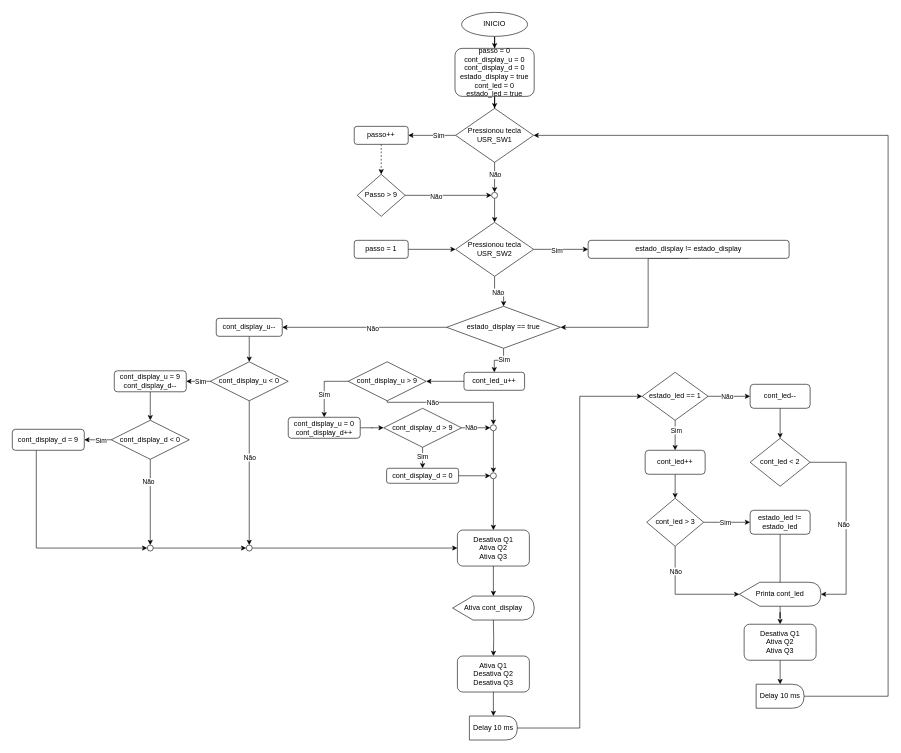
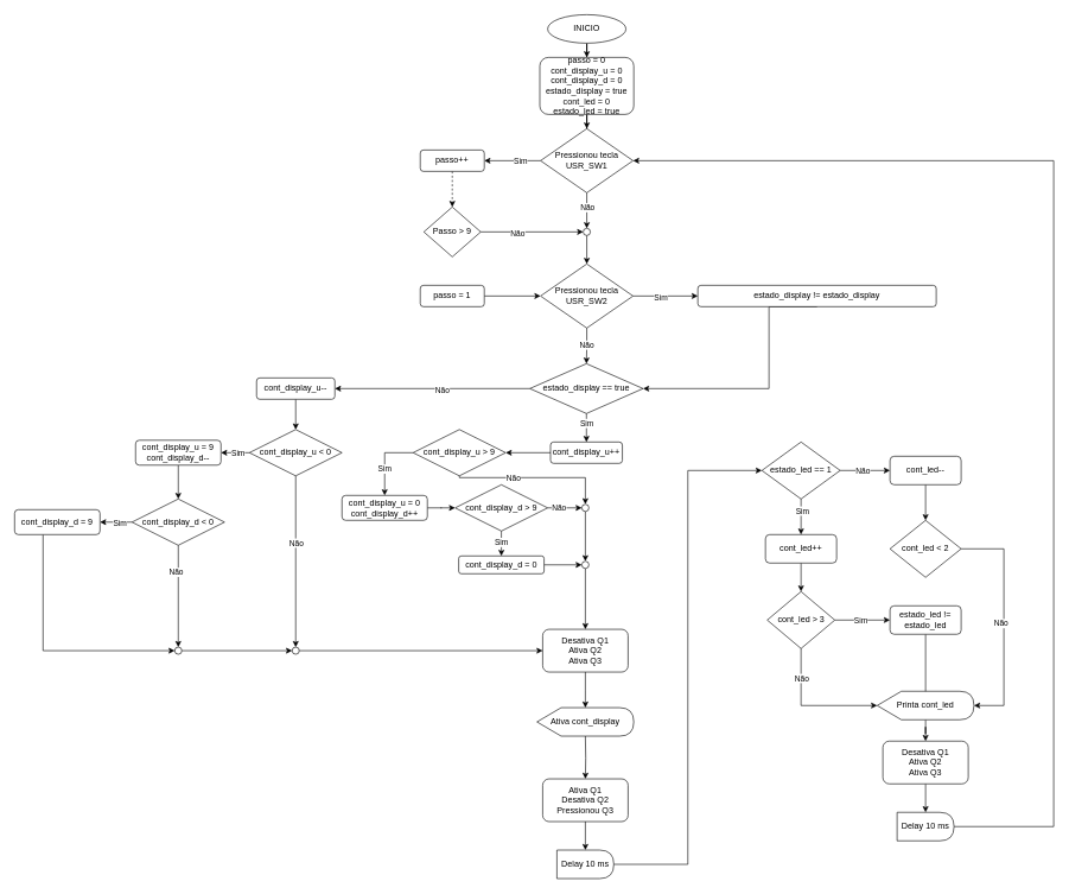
  <mxCell id="0" />
  <mxCell id="1" parent="0" />
  <mxCell id="2" style="edgeStyle=orthogonalEdgeStyle;rounded=0;orthogonalLoop=1;jettySize=auto;html=1;entryX=0.5;entryY=0;entryDx=0;entryDy=0;" parent="1" source="3" target="17" edge="1"><mxGeometry relative="1" as="geometry" /></mxCell>
  <mxCell id="3" value="INICIO" style="ellipse;whiteSpace=wrap;html=1;" parent="1" vertex="1"><mxGeometry x="769" y="20" width="110" height="40" as="geometry" /></mxCell>
  <mxCell id="4" style="edgeStyle=orthogonalEdgeStyle;rounded=0;orthogonalLoop=1;jettySize=auto;html=1;entryX=0.5;entryY=0;entryDx=0;entryDy=0;" parent="1" source="8" target="22" edge="1"><mxGeometry relative="1" as="geometry"><mxPoint x="824" y="310" as="targetPoint" /></mxGeometry></mxCell>
  <mxCell id="5" value="Não" style="edgeLabel;html=1;align=center;verticalAlign=middle;resizable=0;points=[];" parent="4" vertex="1" connectable="0"><mxGeometry x="-0.3" y="-1" relative="1" as="geometry"><mxPoint x="1" y="2" as="offset" /></mxGeometry></mxCell>
  <mxCell id="6" style="edgeStyle=orthogonalEdgeStyle;rounded=0;orthogonalLoop=1;jettySize=auto;html=1;entryX=1;entryY=0.5;entryDx=0;entryDy=0;" parent="1" source="8" target="15" edge="1"><mxGeometry relative="1" as="geometry" /></mxCell>
  <mxCell id="7" value="Sim" style="edgeLabel;html=1;align=center;verticalAlign=middle;resizable=0;points=[];" parent="6" vertex="1" connectable="0"><mxGeometry x="-0.24" y="-2" relative="1" as="geometry"><mxPoint x="1" y="2" as="offset" /></mxGeometry></mxCell>
  <mxCell id="8" value="Pressionou tecla USR_SW1" style="rhombus;whiteSpace=wrap;html=1;" parent="1" vertex="1"><mxGeometry x="759" y="180" width="130" height="90" as="geometry" /></mxCell>
  <mxCell id="9" style="edgeStyle=orthogonalEdgeStyle;rounded=0;orthogonalLoop=1;jettySize=auto;html=1;entryX=0;entryY=0.5;entryDx=0;entryDy=0;" parent="1" source="13" target="26" edge="1"><mxGeometry relative="1" as="geometry" /></mxCell>
  <mxCell id="10" value="Sim" style="edgeLabel;html=1;align=center;verticalAlign=middle;resizable=0;points=[];" parent="9" vertex="1" connectable="0"><mxGeometry x="-0.165" y="-1" relative="1" as="geometry"><mxPoint as="offset" /></mxGeometry></mxCell>
  <mxCell id="11" style="edgeStyle=orthogonalEdgeStyle;rounded=0;orthogonalLoop=1;jettySize=auto;html=1;entryX=0.5;entryY=0;entryDx=0;entryDy=0;" parent="1" source="13" target="31" edge="1"><mxGeometry relative="1" as="geometry" /></mxCell>
  <mxCell id="12" value="Não" style="edgeLabel;html=1;align=center;verticalAlign=middle;resizable=0;points=[];" parent="11" vertex="1" connectable="0"><mxGeometry x="-0.08" y="-1" relative="1" as="geometry"><mxPoint as="offset" /></mxGeometry></mxCell>
  <mxCell id="13" value="Pressionou tecla USR_SW2" style="rhombus;whiteSpace=wrap;html=1;" parent="1" vertex="1"><mxGeometry x="759" y="370" width="130" height="90" as="geometry" /></mxCell>
  <mxCell id="14" style="edgeStyle=orthogonalEdgeStyle;rounded=0;orthogonalLoop=1;jettySize=auto;html=1;entryX=0.5;entryY=0;entryDx=0;entryDy=0;dashed=1;" parent="1" source="15" target="20" edge="1"><mxGeometry relative="1" as="geometry" /></mxCell>
  <mxCell id="15" value="passo++" style="rounded=1;whiteSpace=wrap;html=1;" parent="1" vertex="1"><mxGeometry x="590" y="210" width="90" height="30" as="geometry" /></mxCell>
  <mxCell id="16" style="edgeStyle=orthogonalEdgeStyle;rounded=0;orthogonalLoop=1;jettySize=auto;html=1;entryX=0.5;entryY=0;entryDx=0;entryDy=0;" parent="1" source="17" target="8" edge="1"><mxGeometry relative="1" as="geometry" /></mxCell>
  <mxCell id="17" value="passo = 0&lt;div&gt;cont_display_u = 0&lt;/div&gt;&lt;div&gt;cont_display_d = 0&lt;/div&gt;&lt;div&gt;estado_display = true&lt;/div&gt;&lt;div&gt;cont_led = 0&lt;/div&gt;&lt;div&gt;estado_led = true&lt;/div&gt;" style="rounded=1;whiteSpace=wrap;html=1;" parent="1" vertex="1"><mxGeometry x="758" y="80" width="132" height="80" as="geometry" /></mxCell>
  <mxCell id="18" style="edgeStyle=orthogonalEdgeStyle;rounded=0;orthogonalLoop=1;jettySize=auto;html=1;entryX=0;entryY=0.5;entryDx=0;entryDy=0;" parent="1" source="20" target="22" edge="1"><mxGeometry relative="1" as="geometry" /></mxCell>
  <mxCell id="19" value="Não" style="edgeLabel;html=1;align=center;verticalAlign=middle;resizable=0;points=[];" parent="18" vertex="1" connectable="0"><mxGeometry x="-0.292" y="-1" relative="1" as="geometry"><mxPoint as="offset" /></mxGeometry></mxCell>
  <mxCell id="20" value="Passo &amp;gt; 9" style="rhombus;whiteSpace=wrap;html=1;" parent="1" vertex="1"><mxGeometry x="595" y="290" width="80" height="70" as="geometry" /></mxCell>
  <mxCell id="21" style="edgeStyle=orthogonalEdgeStyle;rounded=0;orthogonalLoop=1;jettySize=auto;html=1;entryX=0.5;entryY=0;entryDx=0;entryDy=0;" parent="1" source="22" target="13" edge="1"><mxGeometry relative="1" as="geometry" /></mxCell>
  <mxCell id="22" value="" style="ellipse;whiteSpace=wrap;html=1;aspect=fixed;" parent="1" vertex="1"><mxGeometry x="819" y="320" width="10" height="10" as="geometry" /></mxCell>
  <mxCell id="23" style="edgeStyle=orthogonalEdgeStyle;rounded=0;orthogonalLoop=1;jettySize=auto;html=1;entryX=0;entryY=0.5;entryDx=0;entryDy=0;" parent="1" source="24" target="13" edge="1"><mxGeometry relative="1" as="geometry" /></mxCell>
  <mxCell id="24" value="passo = 1" style="rounded=1;whiteSpace=wrap;html=1;" parent="1" vertex="1"><mxGeometry x="590" y="400" width="90" height="30" as="geometry" /></mxCell>
  <mxCell id="25" style="edgeStyle=orthogonalEdgeStyle;rounded=0;orthogonalLoop=1;jettySize=auto;html=1;entryX=1;entryY=0.5;entryDx=0;entryDy=0;exitX=0.5;exitY=1;exitDx=0;exitDy=0;" parent="1" source="26" target="31" edge="1"><mxGeometry relative="1" as="geometry"><Array as="points"><mxPoint x="1080" y="545" /></Array></mxGeometry></mxCell>
  <mxCell id="26" value="estado_display != estado_display" style="rounded=1;whiteSpace=wrap;html=1;" parent="1" vertex="1"><mxGeometry x="980" y="400" width="335" height="30" as="geometry" /></mxCell>
  <mxCell id="27" style="edgeStyle=orthogonalEdgeStyle;rounded=0;orthogonalLoop=1;jettySize=auto;html=1;entryX=0.5;entryY=0;entryDx=0;entryDy=0;" parent="1" source="31" target="35" edge="1"><mxGeometry relative="1" as="geometry" /></mxCell>
  <mxCell id="28" value="Sim" style="edgeLabel;html=1;align=center;verticalAlign=middle;resizable=0;points=[];" parent="27" vertex="1" connectable="0"><mxGeometry x="-0.35" relative="1" as="geometry"><mxPoint as="offset" /></mxGeometry></mxCell>
  <mxCell id="29" style="edgeStyle=orthogonalEdgeStyle;rounded=0;orthogonalLoop=1;jettySize=auto;html=1;entryX=1;entryY=0.5;entryDx=0;entryDy=0;exitX=0;exitY=0.5;exitDx=0;exitDy=0;" parent="1" source="31" target="33" edge="1"><mxGeometry relative="1" as="geometry"><mxPoint x="524" y="545" as="sourcePoint" /></mxGeometry></mxCell>
  <mxCell id="30" value="Não" style="edgeLabel;html=1;align=center;verticalAlign=middle;resizable=0;points=[];" parent="29" vertex="1" connectable="0"><mxGeometry x="-0.098" y="2" relative="1" as="geometry"><mxPoint as="offset" /></mxGeometry></mxCell>
- <mxCell id="31" value="estado_display == true" style="rhombus;whiteSpace=wrap;html=1;" parent="1" vertex="1"><mxGeometry x="744" y="510" width="190" height="70" as="geometry" /></mxCell>
+ <mxCell id="31" value="estado_display == true" style="rhombus;whiteSpace=wrap;html=1;" parent="1" vertex="1"><mxGeometry x="744" y="510" width="159" height="70" as="geometry" /></mxCell>
  <mxCell id="32" value="" style="edgeStyle=orthogonalEdgeStyle;rounded=0;orthogonalLoop=1;jettySize=auto;html=1;" parent="1" source="33" target="75" edge="1"><mxGeometry relative="1" as="geometry" /></mxCell>
  <mxCell id="33" value="cont_display_u--" style="rounded=1;whiteSpace=wrap;html=1;" parent="1" vertex="1"><mxGeometry x="360" y="530" width="110" height="30" as="geometry" /></mxCell>
  <mxCell id="34" value="" style="edgeStyle=orthogonalEdgeStyle;rounded=0;orthogonalLoop=1;jettySize=auto;html=1;" parent="1" source="35" target="82" edge="1"><mxGeometry relative="1" as="geometry" /></mxCell>
- <mxCell id="35" value="cont_led_u++" style="rounded=1;whiteSpace=wrap;html=1;" parent="1" vertex="1"><mxGeometry x="773" y="620" width="101" height="30" as="geometry" /></mxCell>
+ <mxCell id="35" value="cont_display_u++" style="rounded=1;whiteSpace=wrap;html=1;" parent="1" vertex="1"><mxGeometry x="773" y="620" width="101" height="30" as="geometry" /></mxCell>
  <mxCell id="36" style="edgeStyle=orthogonalEdgeStyle;rounded=0;orthogonalLoop=1;jettySize=auto;html=1;entryX=0.5;entryY=0;entryDx=0;entryDy=0;" parent="1" source="37" edge="1"><mxGeometry relative="1" as="geometry"><mxPoint x="822" y="993" as="targetPoint" /></mxGeometry></mxCell>
  <mxCell id="37" value="Desativa Q1&lt;div&gt;Ativa Q2&lt;/div&gt;&lt;div&gt;Ativa Q3&lt;/div&gt;" style="rounded=1;whiteSpace=wrap;html=1;" parent="1" vertex="1"><mxGeometry x="762" y="883" width="120" height="60" as="geometry" /></mxCell>
  <mxCell id="38" style="edgeStyle=orthogonalEdgeStyle;rounded=0;orthogonalLoop=1;jettySize=auto;html=1;entryX=0.5;entryY=0;entryDx=0;entryDy=0;" parent="1" target="40" edge="1"><mxGeometry relative="1" as="geometry"><mxPoint x="822" y="1033" as="sourcePoint" /></mxGeometry></mxCell>
  <mxCell id="39" style="edgeStyle=orthogonalEdgeStyle;rounded=0;orthogonalLoop=1;jettySize=auto;html=1;entryX=0.5;entryY=0;entryDx=0;entryDy=0;" parent="1" source="40" target="43" edge="1"><mxGeometry relative="1" as="geometry" /></mxCell>
- <mxCell id="40" value="Ativa Q1&lt;div&gt;Desativa Q2&lt;/div&gt;&lt;div&gt;Desativa Q3&lt;/div&gt;" style="rounded=1;whiteSpace=wrap;html=1;" parent="1" vertex="1"><mxGeometry x="762" y="1093" width="120" height="60" as="geometry" /></mxCell>
+ <mxCell id="40" value="Ativa Q1&lt;div&gt;Desativa Q2&lt;/div&gt;&lt;div&gt;Pressionou Q3&lt;/div&gt;" style="rounded=1;whiteSpace=wrap;html=1;" parent="1" vertex="1"><mxGeometry x="762" y="1093" width="120" height="60" as="geometry" /></mxCell>
  <mxCell id="41" value="Ativa cont_display" style="shape=display;whiteSpace=wrap;html=1;" parent="1" vertex="1"><mxGeometry x="754" y="993" width="136" height="40" as="geometry" /></mxCell>
  <mxCell id="42" style="edgeStyle=orthogonalEdgeStyle;rounded=0;orthogonalLoop=1;jettySize=auto;html=1;entryX=0;entryY=0.5;entryDx=0;entryDy=0;" parent="1" source="43" target="48" edge="1"><mxGeometry relative="1" as="geometry" /></mxCell>
  <mxCell id="43" value="Delay 10 ms" style="shape=delay;whiteSpace=wrap;html=1;" parent="1" vertex="1"><mxGeometry x="782" y="1193" width="80" height="40" as="geometry" /></mxCell>
  <mxCell id="44" value="" style="edgeStyle=orthogonalEdgeStyle;rounded=0;orthogonalLoop=1;jettySize=auto;html=1;" parent="1" source="48" target="52" edge="1"><mxGeometry relative="1" as="geometry" /></mxCell>
  <mxCell id="45" value="Não" style="edgeLabel;html=1;align=center;verticalAlign=middle;resizable=0;points=[];" parent="44" vertex="1" connectable="0"><mxGeometry x="-0.114" relative="1" as="geometry"><mxPoint as="offset" /></mxGeometry></mxCell>
  <mxCell id="46" value="" style="edgeStyle=orthogonalEdgeStyle;rounded=0;orthogonalLoop=1;jettySize=auto;html=1;" parent="1" source="48" target="50" edge="1"><mxGeometry relative="1" as="geometry" /></mxCell>
  <mxCell id="47" value="Sim" style="edgeLabel;html=1;align=center;verticalAlign=middle;resizable=0;points=[];" parent="46" vertex="1" connectable="0"><mxGeometry x="-0.36" y="1" relative="1" as="geometry"><mxPoint as="offset" /></mxGeometry></mxCell>
  <mxCell id="48" value="estado_led == 1" style="rhombus;whiteSpace=wrap;html=1;" parent="1" vertex="1"><mxGeometry x="1070" y="620" width="110" height="80" as="geometry" /></mxCell>
  <mxCell id="49" value="" style="edgeStyle=orthogonalEdgeStyle;rounded=0;orthogonalLoop=1;jettySize=auto;html=1;" parent="1" source="50" target="55" edge="1"><mxGeometry relative="1" as="geometry" /></mxCell>
  <mxCell id="50" value="cont_led++" style="rounded=1;whiteSpace=wrap;html=1;" parent="1" vertex="1"><mxGeometry x="1075" y="750" width="100" height="40" as="geometry" /></mxCell>
  <mxCell id="51" value="" style="edgeStyle=orthogonalEdgeStyle;rounded=0;orthogonalLoop=1;jettySize=auto;html=1;" parent="1" source="52" target="56" edge="1"><mxGeometry relative="1" as="geometry" /></mxCell>
  <mxCell id="52" value="cont_led--" style="rounded=1;whiteSpace=wrap;html=1;" parent="1" vertex="1"><mxGeometry x="1250" y="640" width="100" height="40" as="geometry" /></mxCell>
  <mxCell id="53" value="" style="edgeStyle=orthogonalEdgeStyle;rounded=0;orthogonalLoop=1;jettySize=auto;html=1;" parent="1" source="55" target="60" edge="1"><mxGeometry relative="1" as="geometry" /></mxCell>
  <mxCell id="54" value="Sim" style="edgeLabel;html=1;align=center;verticalAlign=middle;resizable=0;points=[];" parent="53" vertex="1" connectable="0"><mxGeometry x="-0.084" relative="1" as="geometry"><mxPoint x="1" as="offset" /></mxGeometry></mxCell>
  <mxCell id="55" value="cont_led &amp;gt; 3" style="rhombus;whiteSpace=wrap;html=1;" parent="1" vertex="1"><mxGeometry x="1077.5" y="830" width="95" height="80" as="geometry" /></mxCell>
  <mxCell id="56" value="cont_led &amp;lt; 2" style="rhombus;whiteSpace=wrap;html=1;" parent="1" vertex="1"><mxGeometry x="1250" y="730" width="100" height="80" as="geometry" /></mxCell>
  <mxCell id="57" value="" style="edgeStyle=orthogonalEdgeStyle;rounded=0;orthogonalLoop=1;jettySize=auto;html=1;" parent="1" source="58" target="66" edge="1"><mxGeometry relative="1" as="geometry" /></mxCell>
  <mxCell id="58" value="Printa cont_led" style="shape=display;whiteSpace=wrap;html=1;" parent="1" vertex="1"><mxGeometry x="1232" y="970" width="136" height="40" as="geometry" /></mxCell>
  <mxCell id="59" value="" style="edgeStyle=orthogonalEdgeStyle;rounded=0;orthogonalLoop=1;jettySize=auto;html=1;endArrow=none;" parent="1" source="60" target="58" edge="1"><mxGeometry relative="1" as="geometry" /></mxCell>
  <mxCell id="60" value="estado_led != estado_led" style="rounded=1;whiteSpace=wrap;html=1;" parent="1" vertex="1"><mxGeometry x="1250" y="850" width="100" height="40" as="geometry" /></mxCell>
  <mxCell id="61" style="edgeStyle=orthogonalEdgeStyle;rounded=0;orthogonalLoop=1;jettySize=auto;html=1;entryX=0;entryY=0.5;entryDx=0;entryDy=0;entryPerimeter=0;" parent="1" source="55" target="58" edge="1"><mxGeometry relative="1" as="geometry"><Array as="points"><mxPoint x="1125" y="990" /></Array></mxGeometry></mxCell>
  <mxCell id="62" value="Não" style="edgeLabel;html=1;align=center;verticalAlign=middle;resizable=0;points=[];" parent="61" vertex="1" connectable="0"><mxGeometry x="-0.561" relative="1" as="geometry"><mxPoint as="offset" /></mxGeometry></mxCell>
  <mxCell id="63" style="edgeStyle=orthogonalEdgeStyle;rounded=0;orthogonalLoop=1;jettySize=auto;html=1;entryX=1;entryY=0.5;entryDx=0;entryDy=0;entryPerimeter=0;" parent="1" source="56" target="58" edge="1"><mxGeometry relative="1" as="geometry"><Array as="points"><mxPoint x="1410" y="770" /><mxPoint x="1410" y="990" /></Array></mxGeometry></mxCell>
  <mxCell id="64" value="Não" style="edgeLabel;html=1;align=center;verticalAlign=middle;resizable=0;points=[];" parent="63" vertex="1" connectable="0"><mxGeometry x="0.019" y="-5" relative="1" as="geometry"><mxPoint as="offset" /></mxGeometry></mxCell>
  <mxCell id="65" value="" style="edgeStyle=orthogonalEdgeStyle;rounded=0;orthogonalLoop=1;jettySize=auto;html=1;" parent="1" source="66" target="68" edge="1"><mxGeometry relative="1" as="geometry" /></mxCell>
  <mxCell id="66" value="Desativa Q1&lt;div&gt;Ativa Q2&lt;/div&gt;&lt;div&gt;Ativa Q3&lt;/div&gt;" style="rounded=1;whiteSpace=wrap;html=1;" parent="1" vertex="1"><mxGeometry x="1240" y="1040" width="120" height="60" as="geometry" /></mxCell>
  <mxCell id="67" style="edgeStyle=orthogonalEdgeStyle;rounded=0;orthogonalLoop=1;jettySize=auto;html=1;entryX=1;entryY=0.5;entryDx=0;entryDy=0;" parent="1" source="68" target="8" edge="1"><mxGeometry relative="1" as="geometry"><Array as="points"><mxPoint x="1480" y="1160" /><mxPoint x="1480" y="225" /></Array></mxGeometry></mxCell>
  <mxCell id="68" value="Delay 10 ms" style="shape=delay;whiteSpace=wrap;html=1;" parent="1" vertex="1"><mxGeometry x="1260" y="1140" width="80" height="40" as="geometry" /></mxCell>
  <mxCell id="69" value="" style="edgeStyle=orthogonalEdgeStyle;rounded=0;orthogonalLoop=1;jettySize=auto;html=1;" edge="1" parent="1" source="70" target="89"><mxGeometry relative="1" as="geometry" /></mxCell>
  <mxCell id="70" value="cont_display_u = 9&lt;div&gt;cont_display_d--&lt;/div&gt;" style="rounded=1;whiteSpace=wrap;html=1;" parent="1" vertex="1"><mxGeometry x="190" y="617.5" width="120" height="35" as="geometry" /></mxCell>
  <mxCell id="71" value="" style="edgeStyle=orthogonalEdgeStyle;rounded=0;orthogonalLoop=1;jettySize=auto;html=1;" parent="1" source="75" target="70" edge="1"><mxGeometry relative="1" as="geometry" /></mxCell>
  <mxCell id="72" value="Sim" style="edgeLabel;html=1;align=center;verticalAlign=middle;resizable=0;points=[];" parent="71" vertex="1" connectable="0"><mxGeometry x="-0.17" relative="1" as="geometry"><mxPoint as="offset" /></mxGeometry></mxCell>
  <mxCell id="73" value="" style="edgeStyle=orthogonalEdgeStyle;rounded=0;orthogonalLoop=1;jettySize=auto;html=1;" parent="1" source="75" target="77" edge="1"><mxGeometry relative="1" as="geometry" /></mxCell>
  <mxCell id="74" value="Não" style="edgeLabel;html=1;align=center;verticalAlign=middle;resizable=0;points=[];" parent="73" vertex="1" connectable="0"><mxGeometry x="-0.217" relative="1" as="geometry"><mxPoint as="offset" /></mxGeometry></mxCell>
  <mxCell id="75" value="cont_display_u &amp;lt; 0" style="rhombus;whiteSpace=wrap;html=1;" parent="1" vertex="1"><mxGeometry x="350" y="602.5" width="130" height="65" as="geometry" /></mxCell>
  <mxCell id="76" value="" style="edgeStyle=orthogonalEdgeStyle;rounded=0;orthogonalLoop=1;jettySize=auto;html=1;entryX=0;entryY=0.5;entryDx=0;entryDy=0;" parent="1" source="77" target="37" edge="1"><mxGeometry relative="1" as="geometry"><mxPoint x="718" y="813" as="targetPoint" /></mxGeometry></mxCell>
  <mxCell id="77" value="" style="ellipse;whiteSpace=wrap;html=1;aspect=fixed;" parent="1" vertex="1"><mxGeometry y="908" width="10" height="10" as="geometry" x="410" /></mxCell>
  <mxCell id="78" style="edgeStyle=orthogonalEdgeStyle;rounded=0;orthogonalLoop=1;jettySize=auto;html=1;entryX=0.5;entryY=0;entryDx=0;entryDy=0;" parent="1" source="82" target="84" edge="1"><mxGeometry relative="1" as="geometry"><Array as="points"><mxPoint x="540" y="635" /></Array></mxGeometry></mxCell>
  <mxCell id="79" value="Sim" style="edgeLabel;html=1;align=center;verticalAlign=middle;resizable=0;points=[];" parent="78" vertex="1" connectable="0"><mxGeometry x="0.231" y="-1" relative="1" as="geometry"><mxPoint as="offset" /></mxGeometry></mxCell>
  <mxCell id="80" style="edgeStyle=orthogonalEdgeStyle;rounded=0;orthogonalLoop=1;jettySize=auto;html=1;entryX=0.5;entryY=0;entryDx=0;entryDy=0;" edge="1" parent="1" source="82" target="100"><mxGeometry relative="1" as="geometry"><Array as="points"><mxPoint x="645" y="670" /><mxPoint x="822" y="670" /></Array></mxGeometry></mxCell>
  <mxCell id="81" value="Não" style="edgeLabel;html=1;align=center;verticalAlign=middle;resizable=0;points=[];" vertex="1" connectable="0" parent="80"><mxGeometry x="-0.281" relative="1" as="geometry"><mxPoint as="offset" /></mxGeometry></mxCell>
  <mxCell id="82" value="cont_display_u &amp;gt; 9" style="rhombus;whiteSpace=wrap;html=1;" parent="1" vertex="1"><mxGeometry x="580" y="602.5" width="130" height="65" as="geometry" /></mxCell>
  <mxCell id="83" value="" style="edgeStyle=orthogonalEdgeStyle;rounded=0;orthogonalLoop=1;jettySize=auto;html=1;" edge="1" parent="1" source="84" target="98"><mxGeometry relative="1" as="geometry" /></mxCell>
  <mxCell id="84" value="cont_display_u = 0&lt;div&gt;cont_display_d++&lt;/div&gt;" style="rounded=1;whiteSpace=wrap;html=1;" parent="1" vertex="1"><mxGeometry x="480" y="695" width="120" height="35" as="geometry" /></mxCell>
  <mxCell id="85" value="" style="edgeStyle=orthogonalEdgeStyle;rounded=0;orthogonalLoop=1;jettySize=auto;html=1;" edge="1" parent="1" source="89" target="91"><mxGeometry relative="1" as="geometry" /></mxCell>
  <mxCell id="86" value="Sim" style="edgeLabel;html=1;align=center;verticalAlign=middle;resizable=0;points=[];" vertex="1" connectable="0" parent="85"><mxGeometry x="-0.2" y="1" relative="1" as="geometry"><mxPoint as="offset" /></mxGeometry></mxCell>
  <mxCell id="87" value="" style="edgeStyle=orthogonalEdgeStyle;rounded=0;orthogonalLoop=1;jettySize=auto;html=1;" edge="1" parent="1" source="89" target="93"><mxGeometry relative="1" as="geometry" /></mxCell>
  <mxCell id="88" value="Não" style="edgeLabel;html=1;align=center;verticalAlign=middle;resizable=0;points=[];" vertex="1" connectable="0" parent="87"><mxGeometry x="-0.48" y="-4" relative="1" as="geometry"><mxPoint as="offset" /></mxGeometry></mxCell>
  <mxCell id="89" value="cont_display_d &amp;lt; 0" style="rhombus;whiteSpace=wrap;html=1;" vertex="1" parent="1"><mxGeometry x="185" y="700" width="130" height="65" as="geometry" /></mxCell>
  <mxCell id="90" style="edgeStyle=orthogonalEdgeStyle;rounded=0;orthogonalLoop=1;jettySize=auto;html=1;entryX=0;entryY=0.5;entryDx=0;entryDy=0;" edge="1" parent="1" source="91" target="93"><mxGeometry relative="1" as="geometry"><Array as="points"><mxPoint x="60" y="913" /></Array></mxGeometry></mxCell>
  <mxCell id="91" value="&lt;div&gt;cont_display_d = 9&lt;/div&gt;" style="rounded=1;whiteSpace=wrap;html=1;" vertex="1" parent="1"><mxGeometry x="20" y="715" width="120" height="35" as="geometry" /></mxCell>
  <mxCell id="92" value="" style="edgeStyle=orthogonalEdgeStyle;rounded=0;orthogonalLoop=1;jettySize=auto;html=1;entryX=0;entryY=0.5;entryDx=0;entryDy=0;" edge="1" parent="1" source="93" target="77"><mxGeometry relative="1" as="geometry"><mxPoint x="333" y="913" as="targetPoint" /></mxGeometry></mxCell>
  <mxCell id="93" value="" style="ellipse;whiteSpace=wrap;html=1;aspect=fixed;" vertex="1" parent="1"><mxGeometry x="245" y="908" width="10" height="10" as="geometry" /></mxCell>
  <mxCell id="94" value="" style="edgeStyle=orthogonalEdgeStyle;rounded=0;orthogonalLoop=1;jettySize=auto;html=1;" edge="1" parent="1" source="98" target="100"><mxGeometry relative="1" as="geometry" /></mxCell>
  <mxCell id="95" value="Não" style="edgeLabel;html=1;align=center;verticalAlign=middle;resizable=0;points=[];" vertex="1" connectable="0" parent="94"><mxGeometry x="-0.715" y="-1" relative="1" as="geometry"><mxPoint x="8" y="-1" as="offset" /></mxGeometry></mxCell>
  <mxCell id="96" value="" style="edgeStyle=orthogonalEdgeStyle;rounded=0;orthogonalLoop=1;jettySize=auto;html=1;" edge="1" parent="1" source="98" target="102"><mxGeometry relative="1" as="geometry" /></mxCell>
  <mxCell id="97" value="Sim" style="edgeLabel;html=1;align=center;verticalAlign=middle;resizable=0;points=[];" vertex="1" connectable="0" parent="96"><mxGeometry x="-0.352" y="-1" relative="1" as="geometry"><mxPoint as="offset" /></mxGeometry></mxCell>
  <mxCell id="98" value="cont_display_d &amp;gt; 9" style="rhombus;whiteSpace=wrap;html=1;" vertex="1" parent="1"><mxGeometry x="639" y="680" width="130" height="65" as="geometry" /></mxCell>
  <mxCell id="99" value="" style="edgeStyle=orthogonalEdgeStyle;rounded=0;orthogonalLoop=1;jettySize=auto;html=1;" edge="1" parent="1" source="100" target="104"><mxGeometry relative="1" as="geometry" /></mxCell>
  <mxCell id="100" value="" style="ellipse;whiteSpace=wrap;html=1;aspect=fixed;" vertex="1" parent="1"><mxGeometry x="817" y="707.5" width="10" height="10" as="geometry" /></mxCell>
  <mxCell id="101" value="" style="edgeStyle=orthogonalEdgeStyle;rounded=0;orthogonalLoop=1;jettySize=auto;html=1;" edge="1" parent="1" source="102" target="104"><mxGeometry relative="1" as="geometry" /></mxCell>
  <mxCell id="102" value="&lt;div&gt;cont_display_d = 0&lt;/div&gt;" style="rounded=1;whiteSpace=wrap;html=1;" vertex="1" parent="1"><mxGeometry x="644" y="780" width="120" height="25" as="geometry" /></mxCell>
  <mxCell id="103" value="" style="edgeStyle=orthogonalEdgeStyle;rounded=0;orthogonalLoop=1;jettySize=auto;html=1;" edge="1" parent="1" source="104" target="37"><mxGeometry relative="1" as="geometry" /></mxCell>
  <mxCell id="104" value="" style="ellipse;whiteSpace=wrap;html=1;aspect=fixed;" vertex="1" parent="1"><mxGeometry x="817" y="787.5" width="10" height="10" as="geometry" /></mxCell>
